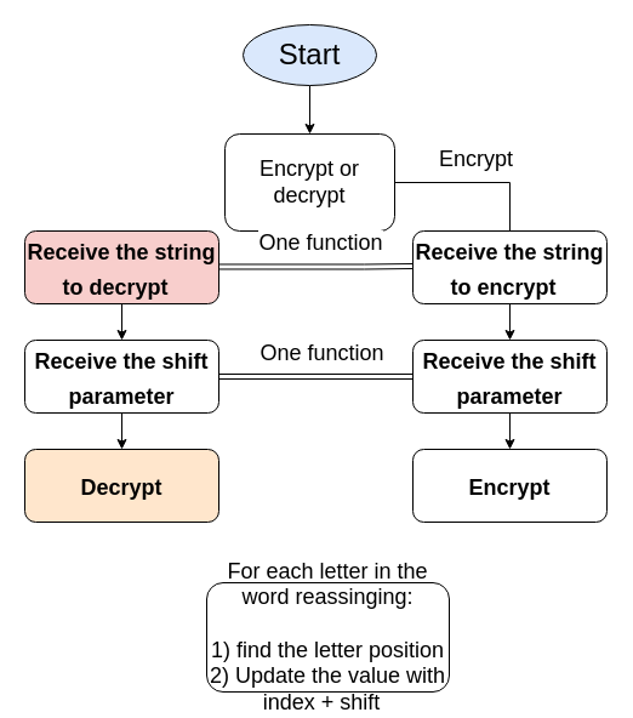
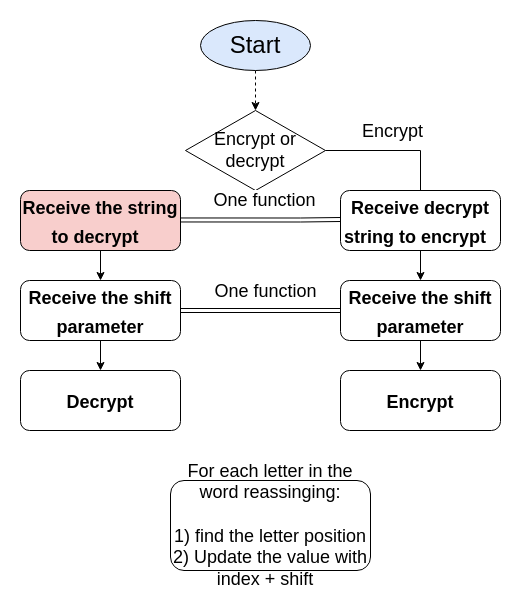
  <mxCell id="0" />
  <mxCell id="1" parent="0" />
- <mxCell id="2" style="edgeStyle=orthogonalEdgeStyle;rounded=0;orthogonalLoop=1;jettySize=auto;html=1;entryX=0.5;entryY=0;entryDx=0;entryDy=0;fontSize=18;" edge="1" parent="1" source="3" target="10"><mxGeometry relative="1" as="geometry" /></mxCell>
+ <mxCell id="2" style="edgeStyle=orthogonalEdgeStyle;rounded=0;orthogonalLoop=1;jettySize=auto;html=1;entryX=0.5;entryY=0;entryDx=0;entryDy=0;fontSize=18;dashed=1;" edge="1" parent="1" source="3" target="10"><mxGeometry relative="1" as="geometry" /></mxCell>
  <mxCell id="3" value="&lt;font style=&quot;font-size: 24px&quot;&gt;Start&lt;/font&gt;" style="ellipse;whiteSpace=wrap;html=1;fillColor=#dae8fc;" vertex="1" parent="1"><mxGeometry x="200" y="20" width="110" height="50" as="geometry" /></mxCell>
  <mxCell id="4" style="edgeStyle=orthogonalEdgeStyle;rounded=0;orthogonalLoop=1;jettySize=auto;html=1;entryX=0.5;entryY=0;entryDx=0;entryDy=0;fontSize=18;fontStyle=1" edge="1" parent="1" source="5" target="7"><mxGeometry relative="1" as="geometry" /></mxCell>
- <mxCell id="5" value="&lt;font style=&quot;font-size: 18px&quot;&gt;Receive the string to encrypt&amp;nbsp;&amp;nbsp;&lt;/font&gt;" style="rounded=1;whiteSpace=wrap;html=1;fontSize=24;fontStyle=1" vertex="1" parent="1"><mxGeometry x="340" y="190" width="160" height="60" as="geometry" /></mxCell>
+ <mxCell id="5" value="&lt;font style=&quot;font-size: 18px&quot;&gt;Receive decrypt string to encrypt&amp;nbsp;&amp;nbsp;&lt;/font&gt;" style="rounded=1;whiteSpace=wrap;html=1;fontSize=24;fontStyle=1" vertex="1" parent="1"><mxGeometry x="340" y="190" width="160" height="60" as="geometry" /></mxCell>
  <mxCell id="6" style="edgeStyle=orthogonalEdgeStyle;rounded=0;orthogonalLoop=1;jettySize=auto;html=1;entryX=0.5;entryY=0;entryDx=0;entryDy=0;fontSize=18;" edge="1" parent="1" source="7" target="20"><mxGeometry relative="1" as="geometry" /></mxCell>
  <mxCell id="7" value="&lt;font style=&quot;font-size: 18px&quot;&gt;Receive the shift parameter&lt;/font&gt;" style="rounded=1;whiteSpace=wrap;html=1;fontSize=24;fontStyle=1" vertex="1" parent="1"><mxGeometry x="340" y="280" width="160" height="60" as="geometry" /></mxCell>
  <mxCell id="8" style="edgeStyle=orthogonalEdgeStyle;rounded=0;orthogonalLoop=1;jettySize=auto;html=1;entryX=0.5;entryY=0;entryDx=0;entryDy=0;fontSize=18;endArrow=none;" edge="1" parent="1" source="10" target="5"><mxGeometry relative="1" as="geometry" /></mxCell>
  <mxCell id="9" value="Encrypt" style="edgeLabel;html=1;align=center;verticalAlign=middle;resizable=0;points=[];fontSize=18;" vertex="1" connectable="0" parent="8"><mxGeometry x="0.308" y="2" relative="1" as="geometry"><mxPoint x="-22" y="-18" as="offset" /></mxGeometry></mxCell>
- <mxCell id="10" value="Encrypt or&lt;br&gt;decrypt" style="whiteSpace=wrap;html=1;fontSize=18;rounded=1;" vertex="1" parent="1"><mxGeometry x="185" y="110" width="140" height="80" as="geometry" /></mxCell>
+ <mxCell id="10" value="Encrypt or&lt;br&gt;decrypt" style="rhombus;whiteSpace=wrap;html=1;fontSize=18;" vertex="1" parent="1"><mxGeometry x="185" y="110" width="140" height="80" as="geometry" /></mxCell>
  <mxCell id="11" style="edgeStyle=orthogonalEdgeStyle;rounded=0;orthogonalLoop=1;jettySize=auto;html=1;entryX=0.5;entryY=0;entryDx=0;entryDy=0;fontSize=18;fontStyle=1" edge="1" source="12" target="16" parent="1"><mxGeometry relative="1" as="geometry" /></mxCell>
  <mxCell id="12" value="&lt;font style=&quot;font-size: 18px&quot;&gt;Receive the string to decrypt&amp;nbsp;&amp;nbsp;&lt;/font&gt;" style="rounded=1;whiteSpace=wrap;html=1;fontSize=24;fontStyle=1;fillColor=#f8cecc;" vertex="1" parent="1"><mxGeometry x="20" y="190" width="160" height="60" as="geometry" /></mxCell>
  <mxCell id="13" style="edgeStyle=orthogonalEdgeStyle;rounded=0;orthogonalLoop=1;jettySize=auto;html=1;entryX=0;entryY=0.5;entryDx=0;entryDy=0;fontSize=18;shape=link;" edge="1" parent="1" source="16" target="7"><mxGeometry relative="1" as="geometry" /></mxCell>
  <mxCell id="14" value="One function" style="edgeLabel;html=1;align=center;verticalAlign=middle;resizable=0;points=[];fontSize=18;" vertex="1" connectable="0" parent="13"><mxGeometry x="0.253" relative="1" as="geometry"><mxPoint x="-16" y="-20" as="offset" /></mxGeometry></mxCell>
  <mxCell id="15" style="edgeStyle=orthogonalEdgeStyle;rounded=0;orthogonalLoop=1;jettySize=auto;html=1;fontSize=18;" edge="1" parent="1" source="16" target="19"><mxGeometry relative="1" as="geometry" /></mxCell>
  <mxCell id="16" value="&lt;font style=&quot;font-size: 18px&quot;&gt;Receive the shift parameter&lt;/font&gt;" style="rounded=1;whiteSpace=wrap;html=1;fontSize=24;fontStyle=1" vertex="1" parent="1"><mxGeometry x="20" y="280" width="160" height="60" as="geometry" /></mxCell>
  <mxCell id="17" style="edgeStyle=orthogonalEdgeStyle;rounded=0;orthogonalLoop=1;jettySize=auto;html=1;fontSize=18;shape=link;" edge="1" parent="1"><mxGeometry relative="1" as="geometry"><mxPoint x="180" y="219.47" as="sourcePoint" /><mxPoint x="340" y="219" as="targetPoint" /><Array as="points"><mxPoint x="300" y="219" /><mxPoint x="300" y="219" /></Array></mxGeometry></mxCell>
  <mxCell id="18" value="One function" style="edgeLabel;html=1;align=center;verticalAlign=middle;resizable=0;points=[];fontSize=18;" vertex="1" connectable="0" parent="17"><mxGeometry x="0.253" relative="1" as="geometry"><mxPoint x="-16" y="-20" as="offset" /></mxGeometry></mxCell>
- <mxCell id="19" value="&lt;span style=&quot;font-size: 18px&quot;&gt;Decrypt&lt;/span&gt;" style="rounded=1;whiteSpace=wrap;html=1;fontSize=24;fontStyle=1;fillColor=#ffe6cc;" vertex="1" parent="1"><mxGeometry x="20" y="370" width="160" height="60" as="geometry" /></mxCell>
+ <mxCell id="19" value="&lt;span style=&quot;font-size: 18px&quot;&gt;Decrypt&lt;/span&gt;" style="rounded=1;whiteSpace=wrap;html=1;fontSize=24;fontStyle=1" vertex="1" parent="1"><mxGeometry x="20" y="370" width="160" height="60" as="geometry" /></mxCell>
  <mxCell id="20" value="&lt;span style=&quot;font-size: 18px&quot;&gt;Encrypt&lt;/span&gt;" style="rounded=1;whiteSpace=wrap;html=1;fontSize=24;fontStyle=1" vertex="1" parent="1"><mxGeometry x="340" y="370" width="160" height="60" as="geometry" /></mxCell>
  <mxCell id="21" value="For each letter in the word reassinging:&lt;br&gt;&lt;br&gt;1) find the letter position&lt;br&gt;2) Update the value with index + shift&amp;nbsp;&amp;nbsp;" style="rounded=1;whiteSpace=wrap;html=1;fontSize=18;" vertex="1" parent="1"><mxGeometry x="170" y="480" width="200" height="90" as="geometry" /></mxCell>
